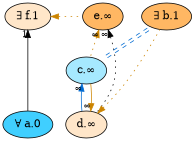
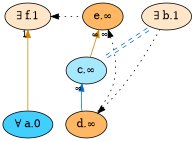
  digraph {
    node [fillcolor="#ffe6c9" fontsize=14 style=filled]
    edge [color="#cc8400" dir=back fontsize=12 labeldistance=1.5 style=solid taillabel="∞"]
    n1 [fillcolor="#40cfff" label="∀ a.0"]
    n2 [label="∃ f.1"]
-   n3 [fillcolor="#ffb763" label="∃ b.1"]
+   n3 [label="∃ b.1"]
    n4 [fillcolor="#ffb763" label="e.∞"]
    n5 [fillcolor="#a6e9ff" label="c.∞"]
-   n6 [label="d.∞"]
+   n6 [fillcolor="#ffb763" label="d.∞"]
    subgraph sub_1 {
      rank=max
      n1
    }
    subgraph sub_2 {
      rank=min
      n2
      n3
    }
-   n2 -> n1 [color=black taillabel=1]
-   n2 -> n4 [constraint=false style=dotted taillabel=""]
-   n4 -> n5 [style=dotted]
+   n2 -> n1 [taillabel=1]
+   n2 -> n4 [color=black constraint=false style=dotted taillabel=""]
+   n4 -> n5
    n4 -> n6 [color=black style=dotted]
    n5 -> n3 [color="#006ad1:invis:#006ad1" constraint=false style=dashed taillabel=""]
    n5 -> n6 [color="#006ad1"]
-   n6 -> n3 [constraint=false style=dotted taillabel=""]
-   n6 -> n5
+   n6 -> n3 [color=black constraint=false style=dotted taillabel=""]
  }
